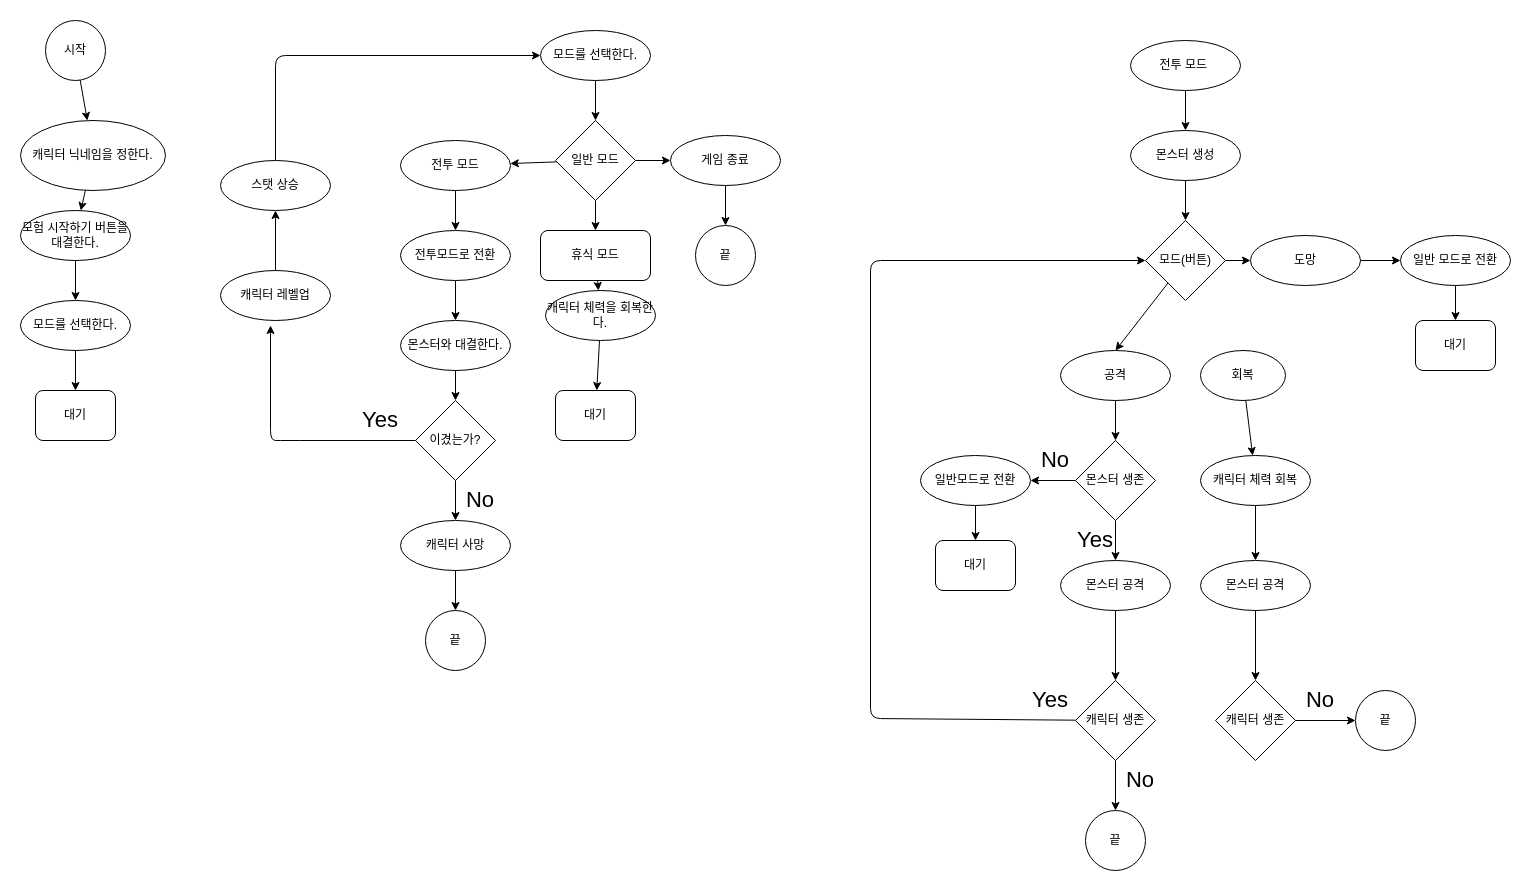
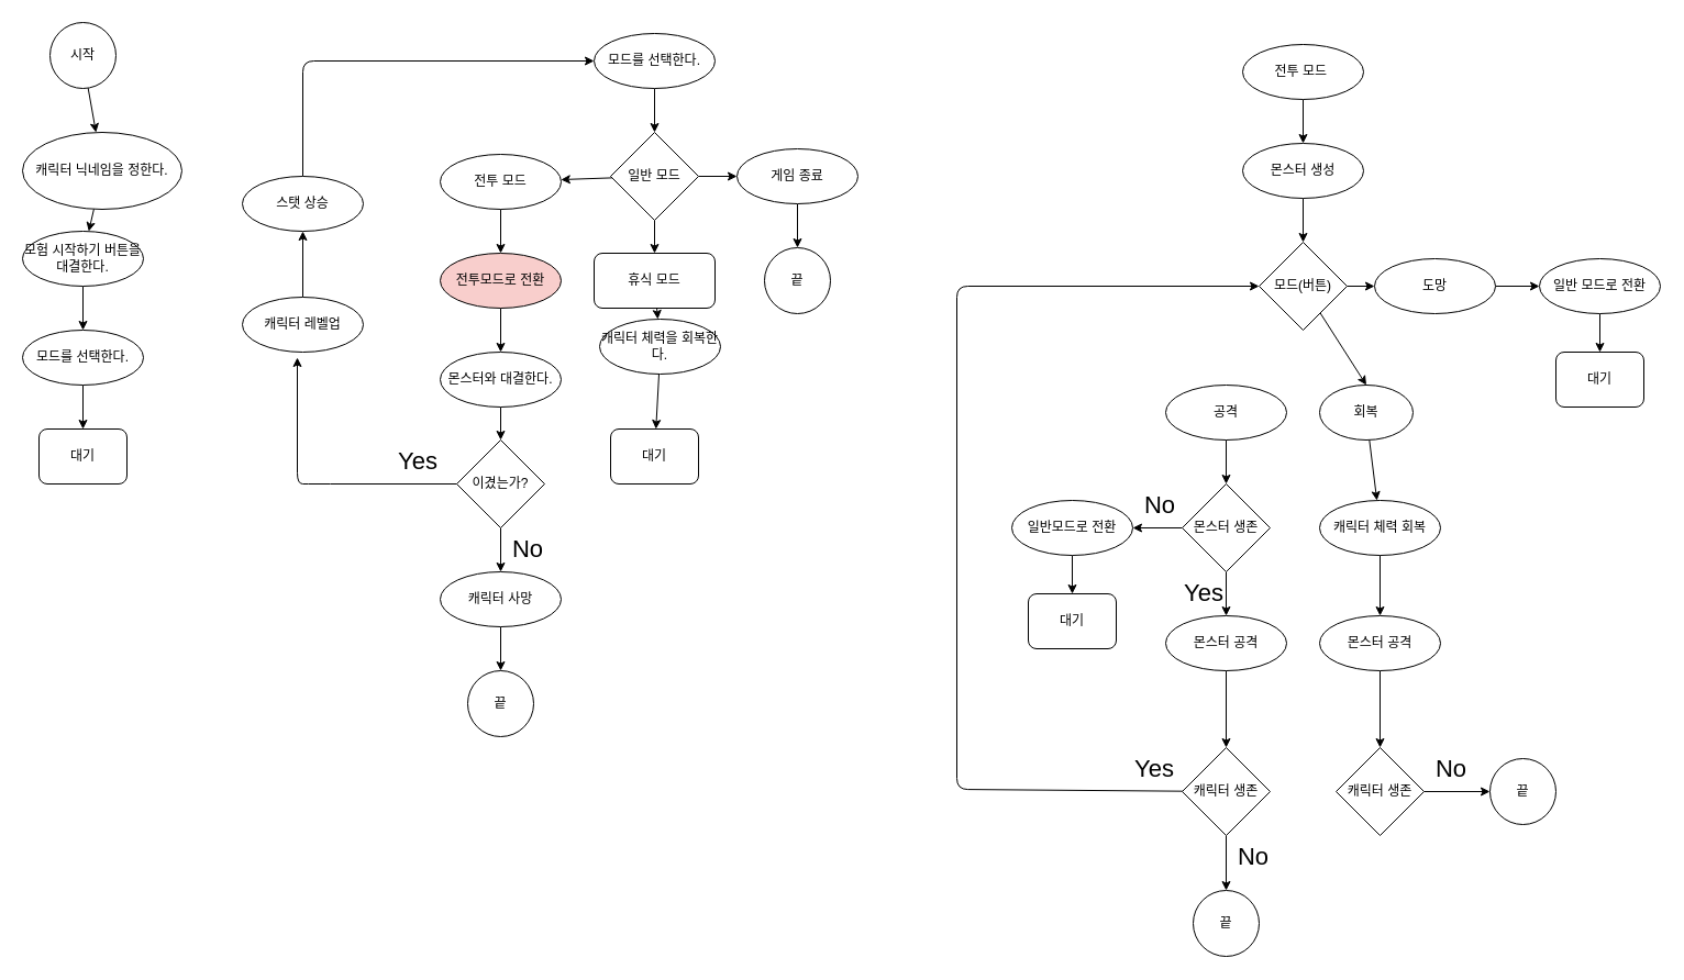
  <mxCell id="0" />
  <mxCell id="1" parent="0" />
  <mxCell id="2" value="" style="edgeStyle=none;html=1;" edge="1" parent="1" source="3" target="5"><mxGeometry relative="1" as="geometry" /></mxCell>
  <mxCell id="3" value="시작" style="ellipse;whiteSpace=wrap;html=1;aspect=fixed;" vertex="1" parent="1"><mxGeometry x="45" y="20" width="60" height="60" as="geometry" /></mxCell>
  <mxCell id="4" value="" style="edgeStyle=none;html=1;" edge="1" parent="1" source="5" target="7"><mxGeometry relative="1" as="geometry" /></mxCell>
  <mxCell id="5" value="캐릭터 닉네임을 정한다." style="ellipse;whiteSpace=wrap;html=1;" vertex="1" parent="1"><mxGeometry x="20" y="120" width="145" height="70" as="geometry" /></mxCell>
  <mxCell id="6" value="" style="edgeStyle=none;html=1;" edge="1" parent="1" source="7" target="10"><mxGeometry relative="1" as="geometry" /></mxCell>
  <mxCell id="7" value="모험 시작하기 버튼을 대결한다." style="ellipse;whiteSpace=wrap;html=1;" vertex="1" parent="1"><mxGeometry x="20" y="210" width="110" height="50" as="geometry" /></mxCell>
  <mxCell id="8" value="대기" style="rounded=1;whiteSpace=wrap;html=1;" vertex="1" parent="1"><mxGeometry x="35" y="390" width="80" height="50" as="geometry" /></mxCell>
  <mxCell id="9" value="" style="edgeStyle=none;html=1;" edge="1" parent="1" source="10" target="8"><mxGeometry relative="1" as="geometry" /></mxCell>
  <mxCell id="10" value="모드를 선택한다." style="ellipse;whiteSpace=wrap;html=1;" vertex="1" parent="1"><mxGeometry x="20" y="300" width="110" height="50" as="geometry" /></mxCell>
  <mxCell id="11" value="" style="edgeStyle=none;html=1;" edge="1" parent="1" source="12" target="16"><mxGeometry relative="1" as="geometry" /></mxCell>
  <mxCell id="12" value="모드를 선택한다." style="ellipse;whiteSpace=wrap;html=1;" vertex="1" parent="1"><mxGeometry x="540" y="30" width="110" height="50" as="geometry" /></mxCell>
  <mxCell id="13" value="" style="edgeStyle=none;html=1;" edge="1" parent="1" source="16" target="20"><mxGeometry relative="1" as="geometry" /></mxCell>
  <mxCell id="14" style="edgeStyle=none;html=1;entryX=0;entryY=0.5;entryDx=0;entryDy=0;" edge="1" parent="1" source="16" target="22"><mxGeometry relative="1" as="geometry" /></mxCell>
  <mxCell id="15" value="" style="edgeStyle=none;html=1;" edge="1" parent="1" source="16" target="18"><mxGeometry relative="1" as="geometry" /></mxCell>
  <mxCell id="16" value="일반 모드" style="rhombus;whiteSpace=wrap;html=1;" vertex="1" parent="1"><mxGeometry x="555" y="120" width="80" height="80" as="geometry" /></mxCell>
  <mxCell id="17" value="" style="edgeStyle=none;html=1;" edge="1" parent="1" source="18" target="52"><mxGeometry relative="1" as="geometry" /></mxCell>
  <mxCell id="18" value="전투 모드" style="ellipse;whiteSpace=wrap;html=1;" vertex="1" parent="1"><mxGeometry x="400" y="140" width="110" height="50" as="geometry" /></mxCell>
  <mxCell id="19" value="" style="edgeStyle=none;html=1;" edge="1" parent="1" source="20" target="24"><mxGeometry relative="1" as="geometry" /></mxCell>
  <mxCell id="20" value="휴식 모드" style="whiteSpace=wrap;html=1;rounded=1;" vertex="1" parent="1"><mxGeometry x="540" y="230" width="110" height="50" as="geometry" /></mxCell>
  <mxCell id="21" value="" style="edgeStyle=none;html=1;" edge="1" parent="1" source="22" target="27"><mxGeometry relative="1" as="geometry" /></mxCell>
  <mxCell id="22" value="게임 종료" style="ellipse;whiteSpace=wrap;html=1;" vertex="1" parent="1"><mxGeometry x="670" y="135" width="110" height="50" as="geometry" /></mxCell>
  <mxCell id="23" value="" style="edgeStyle=none;html=1;" edge="1" parent="1" source="24" target="35"><mxGeometry relative="1" as="geometry" /></mxCell>
  <mxCell id="24" value="캐릭터 체력을 회복한다." style="ellipse;whiteSpace=wrap;html=1;" vertex="1" parent="1"><mxGeometry x="545" y="290" width="110" height="50" as="geometry" /></mxCell>
  <mxCell id="25" value="" style="edgeStyle=none;html=1;" edge="1" parent="1" source="26" target="30"><mxGeometry relative="1" as="geometry" /></mxCell>
  <mxCell id="26" value="몬스터와 대결한다." style="ellipse;whiteSpace=wrap;html=1;" vertex="1" parent="1"><mxGeometry x="400" y="320" width="110" height="50" as="geometry" /></mxCell>
  <mxCell id="27" value="끝" style="ellipse;whiteSpace=wrap;html=1;aspect=fixed;" vertex="1" parent="1"><mxGeometry x="695" y="225" width="60" height="60" as="geometry" /></mxCell>
  <mxCell id="28" value="" style="edgeStyle=none;html=1;" edge="1" parent="1" source="30"><mxGeometry relative="1" as="geometry"><mxPoint x="455" y="520" as="targetPoint" /></mxGeometry></mxCell>
  <mxCell id="29" style="edgeStyle=none;html=1;" edge="1" parent="1" source="30"><mxGeometry relative="1" as="geometry"><mxPoint x="270" y="325" as="targetPoint" /><Array as="points"><mxPoint x="290" y="440" /><mxPoint x="270" y="440" /></Array></mxGeometry></mxCell>
  <mxCell id="30" value="이겼는가?" style="rhombus;whiteSpace=wrap;html=1;" vertex="1" parent="1"><mxGeometry x="415" y="400" width="80" height="80" as="geometry" /></mxCell>
  <mxCell id="31" value="&lt;font style=&quot;font-size: 22px&quot;&gt;Yes&lt;/font&gt;" style="text;html=1;strokeColor=none;fillColor=none;align=center;verticalAlign=middle;whiteSpace=wrap;rounded=0;" vertex="1" parent="1"><mxGeometry x="360" y="410" width="40" height="20" as="geometry" /></mxCell>
  <mxCell id="32" value="" style="edgeStyle=none;html=1;" edge="1" parent="1" source="33" target="34"><mxGeometry relative="1" as="geometry" /></mxCell>
  <mxCell id="33" value="캐릭터 사망" style="ellipse;whiteSpace=wrap;html=1;" vertex="1" parent="1"><mxGeometry x="400" y="520" width="110" height="50" as="geometry" /></mxCell>
  <mxCell id="34" value="끝" style="ellipse;whiteSpace=wrap;html=1;aspect=fixed;" vertex="1" parent="1"><mxGeometry x="425" y="610" width="60" height="60" as="geometry" /></mxCell>
  <mxCell id="35" value="대기" style="rounded=1;whiteSpace=wrap;html=1;" vertex="1" parent="1"><mxGeometry x="555" y="390" width="80" height="50" as="geometry" /></mxCell>
  <mxCell id="36" value="" style="edgeStyle=none;html=1;" edge="1" parent="1" source="37" target="39"><mxGeometry relative="1" as="geometry" /></mxCell>
  <mxCell id="37" value="전투 모드&amp;nbsp;" style="ellipse;whiteSpace=wrap;html=1;" vertex="1" parent="1"><mxGeometry x="1130" y="40" width="110" height="50" as="geometry" /></mxCell>
  <mxCell id="38" value="" style="edgeStyle=none;html=1;" edge="1" parent="1" source="39" target="43"><mxGeometry relative="1" as="geometry" /></mxCell>
  <mxCell id="39" value="몬스터 생성" style="ellipse;whiteSpace=wrap;html=1;" vertex="1" parent="1"><mxGeometry x="1130" y="130" width="110" height="50" as="geometry" /></mxCell>
  <mxCell id="40" style="edgeStyle=none;html=1;entryX=0;entryY=0.5;entryDx=0;entryDy=0;" edge="1" parent="1" source="43" target="49"><mxGeometry relative="1" as="geometry" /></mxCell>
- <mxCell id="41" style="edgeStyle=none;html=1;entryX=0.5;entryY=0;entryDx=0;entryDy=0;" edge="1" parent="1" source="43" target="45"><mxGeometry relative="1" as="geometry" /></mxCell>
+ <mxCell id="42" style="edgeStyle=none;html=1;entryX=0.5;entryY=0;entryDx=0;entryDy=0;" edge="1" parent="1" source="43" target="47"><mxGeometry relative="1" as="geometry" /></mxCell>
  <mxCell id="43" value="모드(버튼)" style="rhombus;whiteSpace=wrap;html=1;" vertex="1" parent="1"><mxGeometry x="1145" y="220" width="80" height="80" as="geometry" /></mxCell>
  <mxCell id="44" value="" style="edgeStyle=none;html=1;" edge="1" parent="1" source="45"><mxGeometry relative="1" as="geometry"><mxPoint x="1115" y="440" as="targetPoint" /></mxGeometry></mxCell>
  <mxCell id="45" value="공격" style="ellipse;whiteSpace=wrap;html=1;" vertex="1" parent="1"><mxGeometry x="1060" y="350" width="110" height="50" as="geometry" /></mxCell>
  <mxCell id="46" value="" style="edgeStyle=none;html=1;" edge="1" parent="1" source="47" target="56"><mxGeometry relative="1" as="geometry" /></mxCell>
  <mxCell id="47" value="회복" style="ellipse;whiteSpace=wrap;html=1;" vertex="1" parent="1"><mxGeometry x="1200" y="350" width="85" height="50" as="geometry" /></mxCell>
  <mxCell id="48" value="" style="edgeStyle=none;html=1;" edge="1" parent="1" source="49" target="54"><mxGeometry relative="1" as="geometry" /></mxCell>
  <mxCell id="49" value="도망" style="ellipse;whiteSpace=wrap;html=1;" vertex="1" parent="1"><mxGeometry x="1250" y="235" width="110" height="50" as="geometry" /></mxCell>
  <mxCell id="50" value="대기" style="rounded=1;whiteSpace=wrap;html=1;" vertex="1" parent="1"><mxGeometry x="1415" y="320" width="80" height="50" as="geometry" /></mxCell>
  <mxCell id="51" value="" style="edgeStyle=none;html=1;" edge="1" parent="1" source="52" target="26"><mxGeometry relative="1" as="geometry" /></mxCell>
- <mxCell id="52" value="전투모드로 전환" style="ellipse;whiteSpace=wrap;html=1;" vertex="1" parent="1"><mxGeometry x="400" y="230" width="110" height="50" as="geometry" /></mxCell>
+ <mxCell id="52" value="전투모드로 전환" style="ellipse;whiteSpace=wrap;html=1;fillColor=#f8cecc;" vertex="1" parent="1"><mxGeometry x="400" y="230" width="110" height="50" as="geometry" /></mxCell>
  <mxCell id="53" value="" style="edgeStyle=none;html=1;" edge="1" parent="1" source="54" target="50"><mxGeometry relative="1" as="geometry" /></mxCell>
  <mxCell id="54" value="일반 모드로 전환" style="ellipse;whiteSpace=wrap;html=1;" vertex="1" parent="1"><mxGeometry x="1400" y="235" width="110" height="50" as="geometry" /></mxCell>
  <mxCell id="55" value="" style="edgeStyle=none;html=1;" edge="1" parent="1" source="56" target="58"><mxGeometry relative="1" as="geometry" /></mxCell>
  <mxCell id="56" value="캐릭터 체력 회복" style="ellipse;whiteSpace=wrap;html=1;" vertex="1" parent="1"><mxGeometry x="1200" y="455" width="110" height="50" as="geometry" /></mxCell>
  <mxCell id="57" value="" style="edgeStyle=none;html=1;" edge="1" parent="1" source="58" target="60"><mxGeometry relative="1" as="geometry" /></mxCell>
  <mxCell id="58" value="몬스터 공격" style="ellipse;whiteSpace=wrap;html=1;" vertex="1" parent="1"><mxGeometry x="1200" y="560" width="110" height="50" as="geometry" /></mxCell>
  <mxCell id="59" value="" style="edgeStyle=none;html=1;" edge="1" parent="1" source="60"><mxGeometry relative="1" as="geometry"><mxPoint x="1355" y="720" as="targetPoint" /></mxGeometry></mxCell>
  <mxCell id="60" value="캐릭터 생존" style="rhombus;whiteSpace=wrap;html=1;" vertex="1" parent="1"><mxGeometry x="1215" y="680" width="80" height="80" as="geometry" /></mxCell>
  <mxCell id="61" value="끝" style="ellipse;whiteSpace=wrap;html=1;aspect=fixed;" vertex="1" parent="1"><mxGeometry x="1355" y="690" width="60" height="60" as="geometry" /></mxCell>
  <mxCell id="62" value="&lt;font style=&quot;font-size: 22px&quot;&gt;No&lt;/font&gt;" style="text;html=1;strokeColor=none;fillColor=none;align=center;verticalAlign=middle;whiteSpace=wrap;rounded=0;" vertex="1" parent="1"><mxGeometry x="1300" y="690" width="40" height="20" as="geometry" /></mxCell>
  <mxCell id="63" value="" style="edgeStyle=none;html=1;" edge="1" parent="1" source="65" target="68"><mxGeometry relative="1" as="geometry" /></mxCell>
  <mxCell id="64" value="" style="edgeStyle=none;html=1;" edge="1" parent="1" source="65" target="77"><mxGeometry relative="1" as="geometry" /></mxCell>
  <mxCell id="65" value="몬스터 생존" style="rhombus;whiteSpace=wrap;html=1;" vertex="1" parent="1"><mxGeometry x="1075" y="440" width="80" height="80" as="geometry" /></mxCell>
  <mxCell id="66" value="&lt;font style=&quot;font-size: 22px&quot;&gt;Yes&lt;/font&gt;" style="text;html=1;strokeColor=none;fillColor=none;align=center;verticalAlign=middle;whiteSpace=wrap;rounded=0;" vertex="1" parent="1"><mxGeometry x="1075" y="530" width="40" height="20" as="geometry" /></mxCell>
  <mxCell id="67" value="" style="edgeStyle=none;html=1;" edge="1" parent="1" source="68" target="71"><mxGeometry relative="1" as="geometry" /></mxCell>
  <mxCell id="68" value="몬스터 공격" style="ellipse;whiteSpace=wrap;html=1;" vertex="1" parent="1"><mxGeometry x="1060" y="560" width="110" height="50" as="geometry" /></mxCell>
  <mxCell id="69" value="" style="edgeStyle=none;html=1;" edge="1" parent="1" source="71" target="72"><mxGeometry relative="1" as="geometry" /></mxCell>
  <mxCell id="70" style="edgeStyle=none;html=1;entryX=0;entryY=0.5;entryDx=0;entryDy=0;" edge="1" parent="1" source="71" target="43"><mxGeometry relative="1" as="geometry"><Array as="points"><mxPoint x="870" y="718" /><mxPoint x="870" y="260" /></Array></mxGeometry></mxCell>
  <mxCell id="71" value="캐릭터 생존" style="rhombus;whiteSpace=wrap;html=1;" vertex="1" parent="1"><mxGeometry x="1075" y="680" width="80" height="80" as="geometry" /></mxCell>
  <mxCell id="72" value="끝" style="ellipse;whiteSpace=wrap;html=1;aspect=fixed;" vertex="1" parent="1"><mxGeometry x="1085" y="810" width="60" height="60" as="geometry" /></mxCell>
  <mxCell id="73" value="&lt;font style=&quot;font-size: 22px&quot;&gt;No&lt;/font&gt;" style="text;html=1;strokeColor=none;fillColor=none;align=center;verticalAlign=middle;whiteSpace=wrap;rounded=0;" vertex="1" parent="1"><mxGeometry x="1120" y="770" width="40" height="20" as="geometry" /></mxCell>
  <mxCell id="74" value="&lt;font style=&quot;font-size: 22px&quot;&gt;No&lt;/font&gt;" style="text;html=1;strokeColor=none;fillColor=none;align=center;verticalAlign=middle;whiteSpace=wrap;rounded=0;" vertex="1" parent="1"><mxGeometry x="460" y="490" width="40" height="20" as="geometry" /></mxCell>
  <mxCell id="75" value="&lt;font style=&quot;font-size: 22px&quot;&gt;No&lt;/font&gt;" style="text;html=1;strokeColor=none;fillColor=none;align=center;verticalAlign=middle;whiteSpace=wrap;rounded=0;" vertex="1" parent="1"><mxGeometry x="1035" y="450" width="40" height="20" as="geometry" /></mxCell>
  <mxCell id="76" value="" style="edgeStyle=none;html=1;" edge="1" parent="1" source="77" target="78"><mxGeometry relative="1" as="geometry" /></mxCell>
  <mxCell id="77" value="일반모드로 전환" style="ellipse;whiteSpace=wrap;html=1;" vertex="1" parent="1"><mxGeometry x="920" y="455" width="110" height="50" as="geometry" /></mxCell>
  <mxCell id="78" value="대기" style="rounded=1;whiteSpace=wrap;html=1;" vertex="1" parent="1"><mxGeometry x="935" y="540" width="80" height="50" as="geometry" /></mxCell>
  <mxCell id="79" value="&lt;font style=&quot;font-size: 22px&quot;&gt;Yes&lt;/font&gt;" style="text;html=1;strokeColor=none;fillColor=none;align=center;verticalAlign=middle;whiteSpace=wrap;rounded=0;" vertex="1" parent="1"><mxGeometry x="1030" y="690" width="40" height="20" as="geometry" /></mxCell>
  <mxCell id="80" value="" style="edgeStyle=none;html=1;" edge="1" parent="1" source="81" target="83"><mxGeometry relative="1" as="geometry" /></mxCell>
  <mxCell id="81" value="캐릭터 레벨업" style="ellipse;whiteSpace=wrap;html=1;" vertex="1" parent="1"><mxGeometry x="220" y="270" width="110" height="50" as="geometry" /></mxCell>
  <mxCell id="82" style="edgeStyle=none;html=1;entryX=0;entryY=0.5;entryDx=0;entryDy=0;" edge="1" parent="1" source="83" target="12"><mxGeometry relative="1" as="geometry"><Array as="points"><mxPoint x="275" y="55" /></Array></mxGeometry></mxCell>
  <mxCell id="83" value="스탯 상승" style="ellipse;whiteSpace=wrap;html=1;" vertex="1" parent="1"><mxGeometry x="220" y="160" width="110" height="50" as="geometry" /></mxCell>
